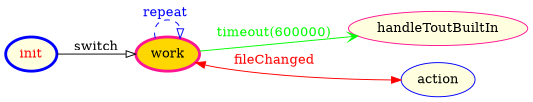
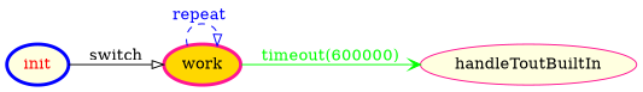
  digraph {
    rankdir=LR
    node [color=blue fillcolor=lightyellow style=filled]
    edge [arrowhead=onormal]
    init [fontcolor=red penwidth=3]
    work [color=deeppink fillcolor=gold fontcolor=black penwidth=3]
    handleToutBuiltIn [color=deeppink]
-   action
    init -> work [color=black fontcolor=black label=switch]
    work -> work [color=blue fontcolor=blue label="repeat " style=dashed]
    work -> handleToutBuiltIn [arrowhead=vee color=green fontcolor=green label="timeout(600000)"]
-   work -> action [color=red dir=both fontcolor=red label=fileChanged arrowhead=""]
  }
